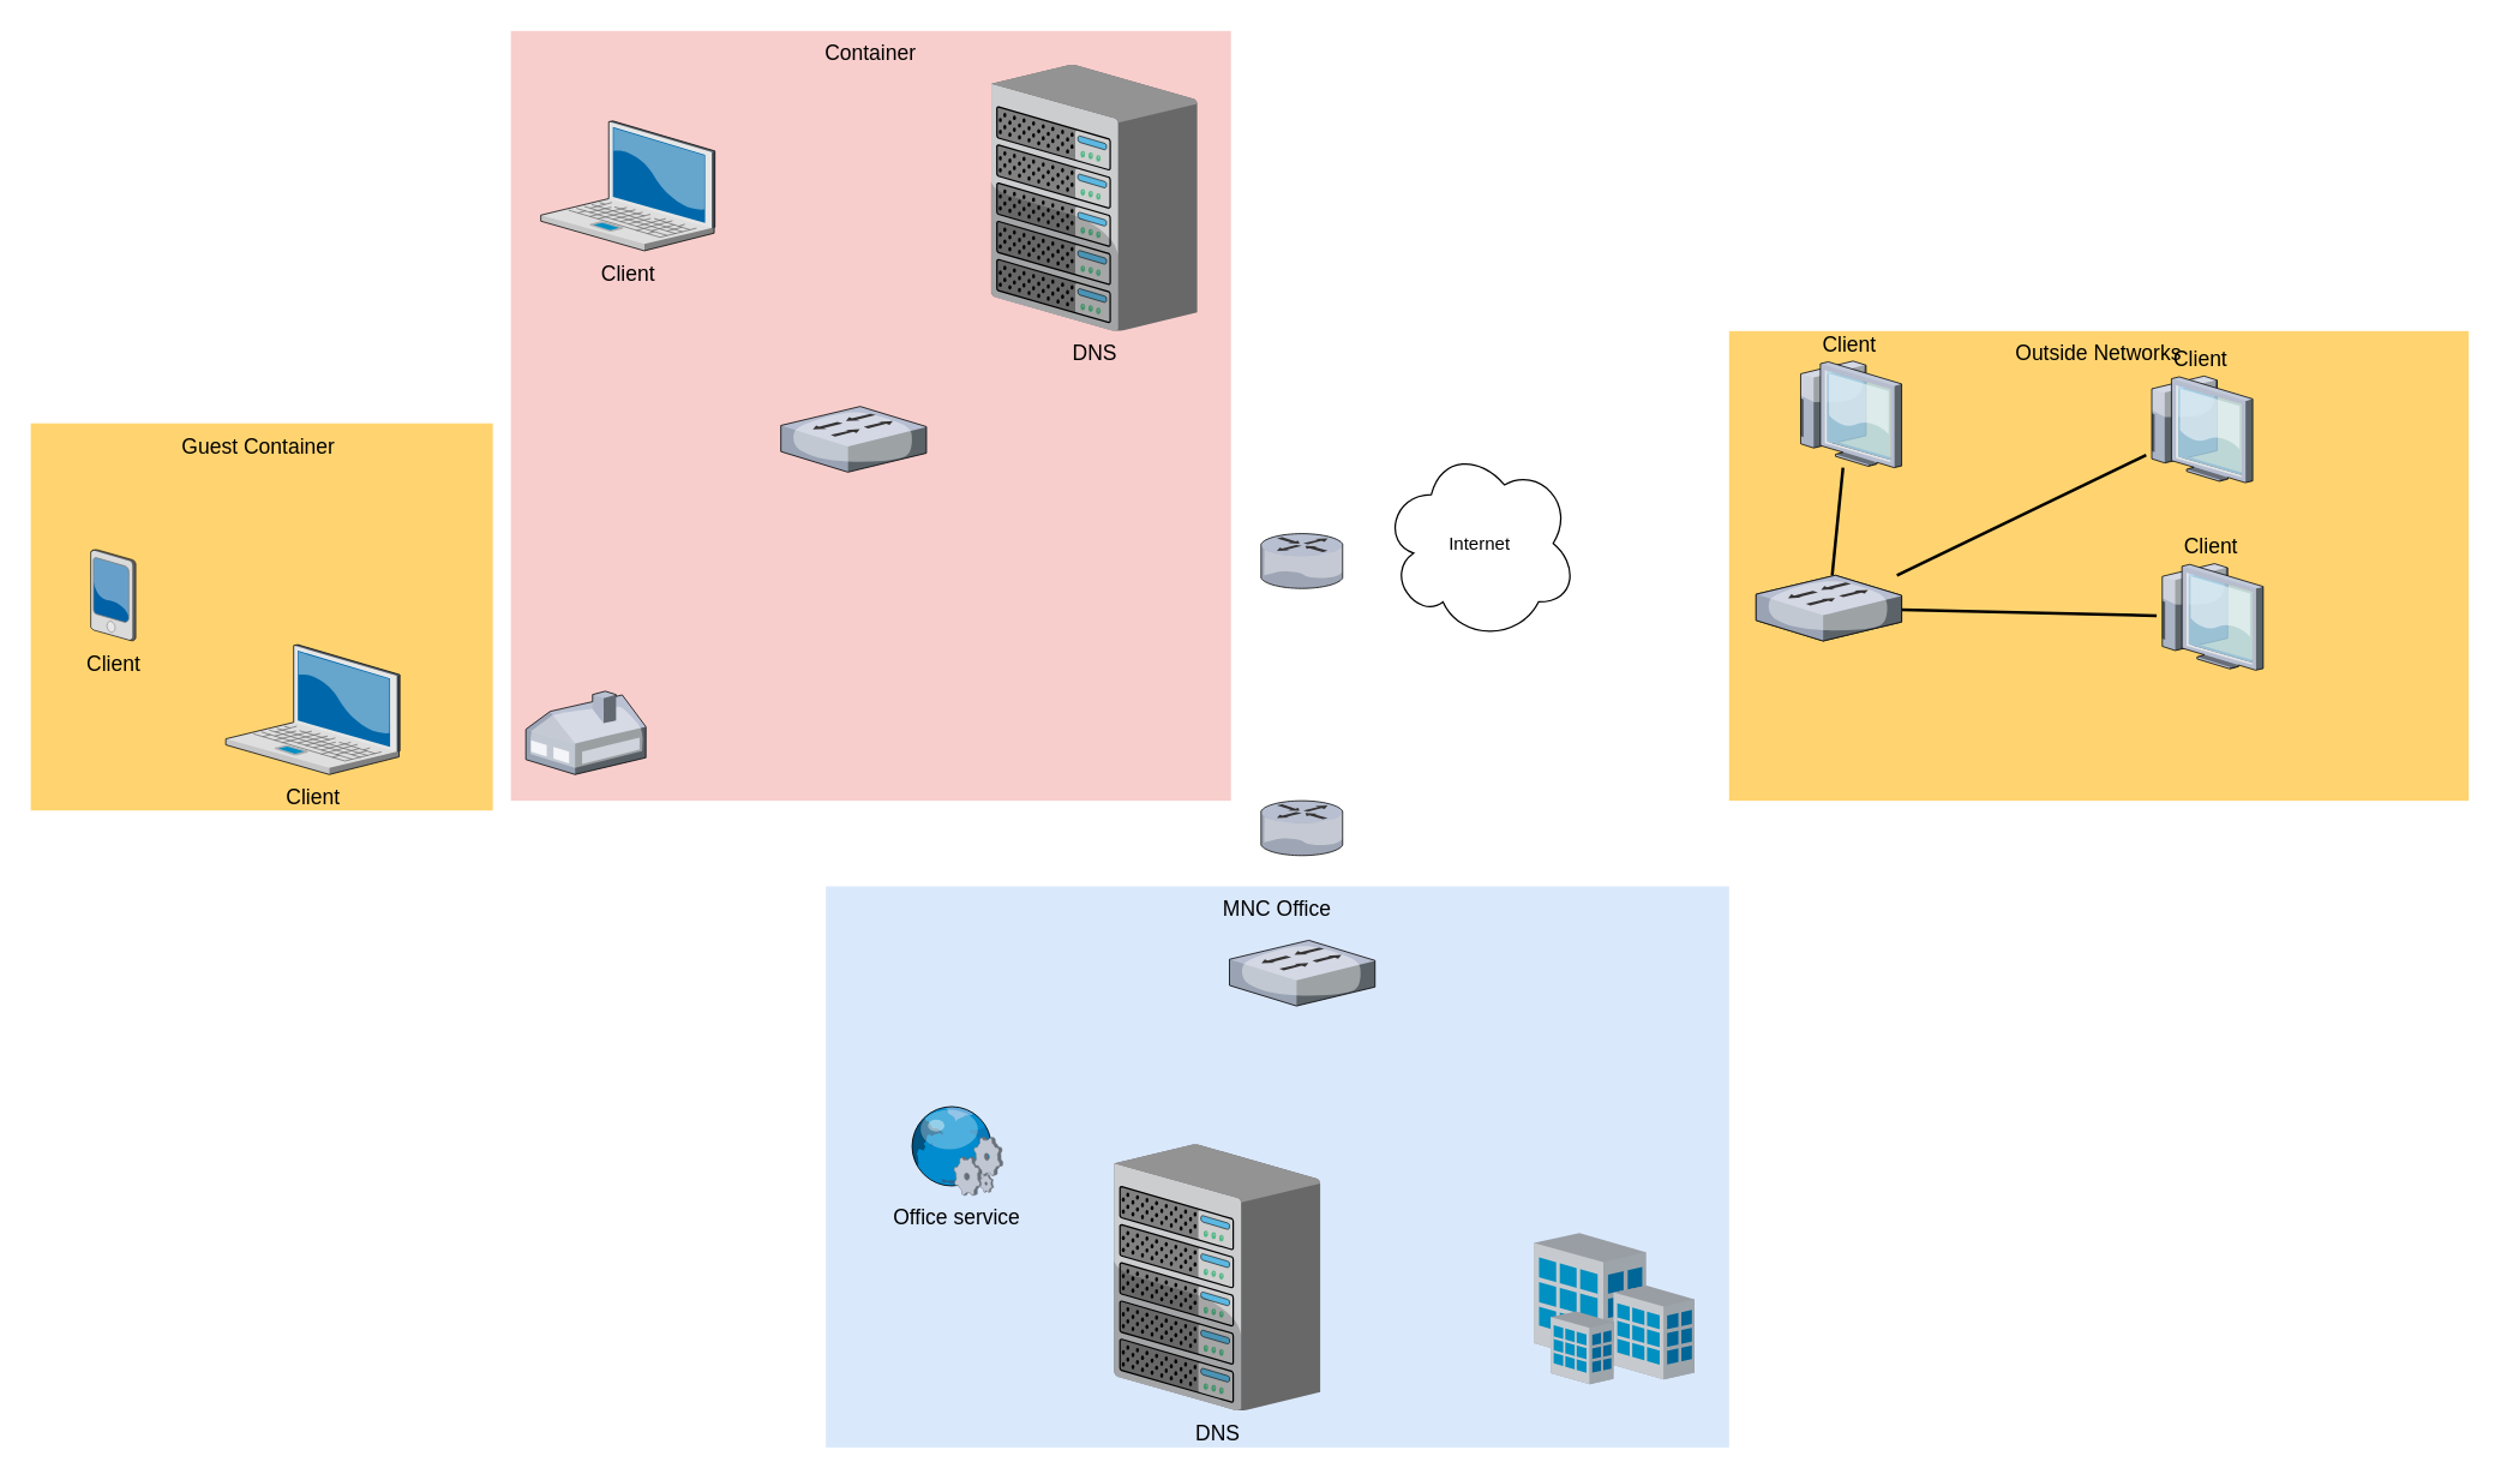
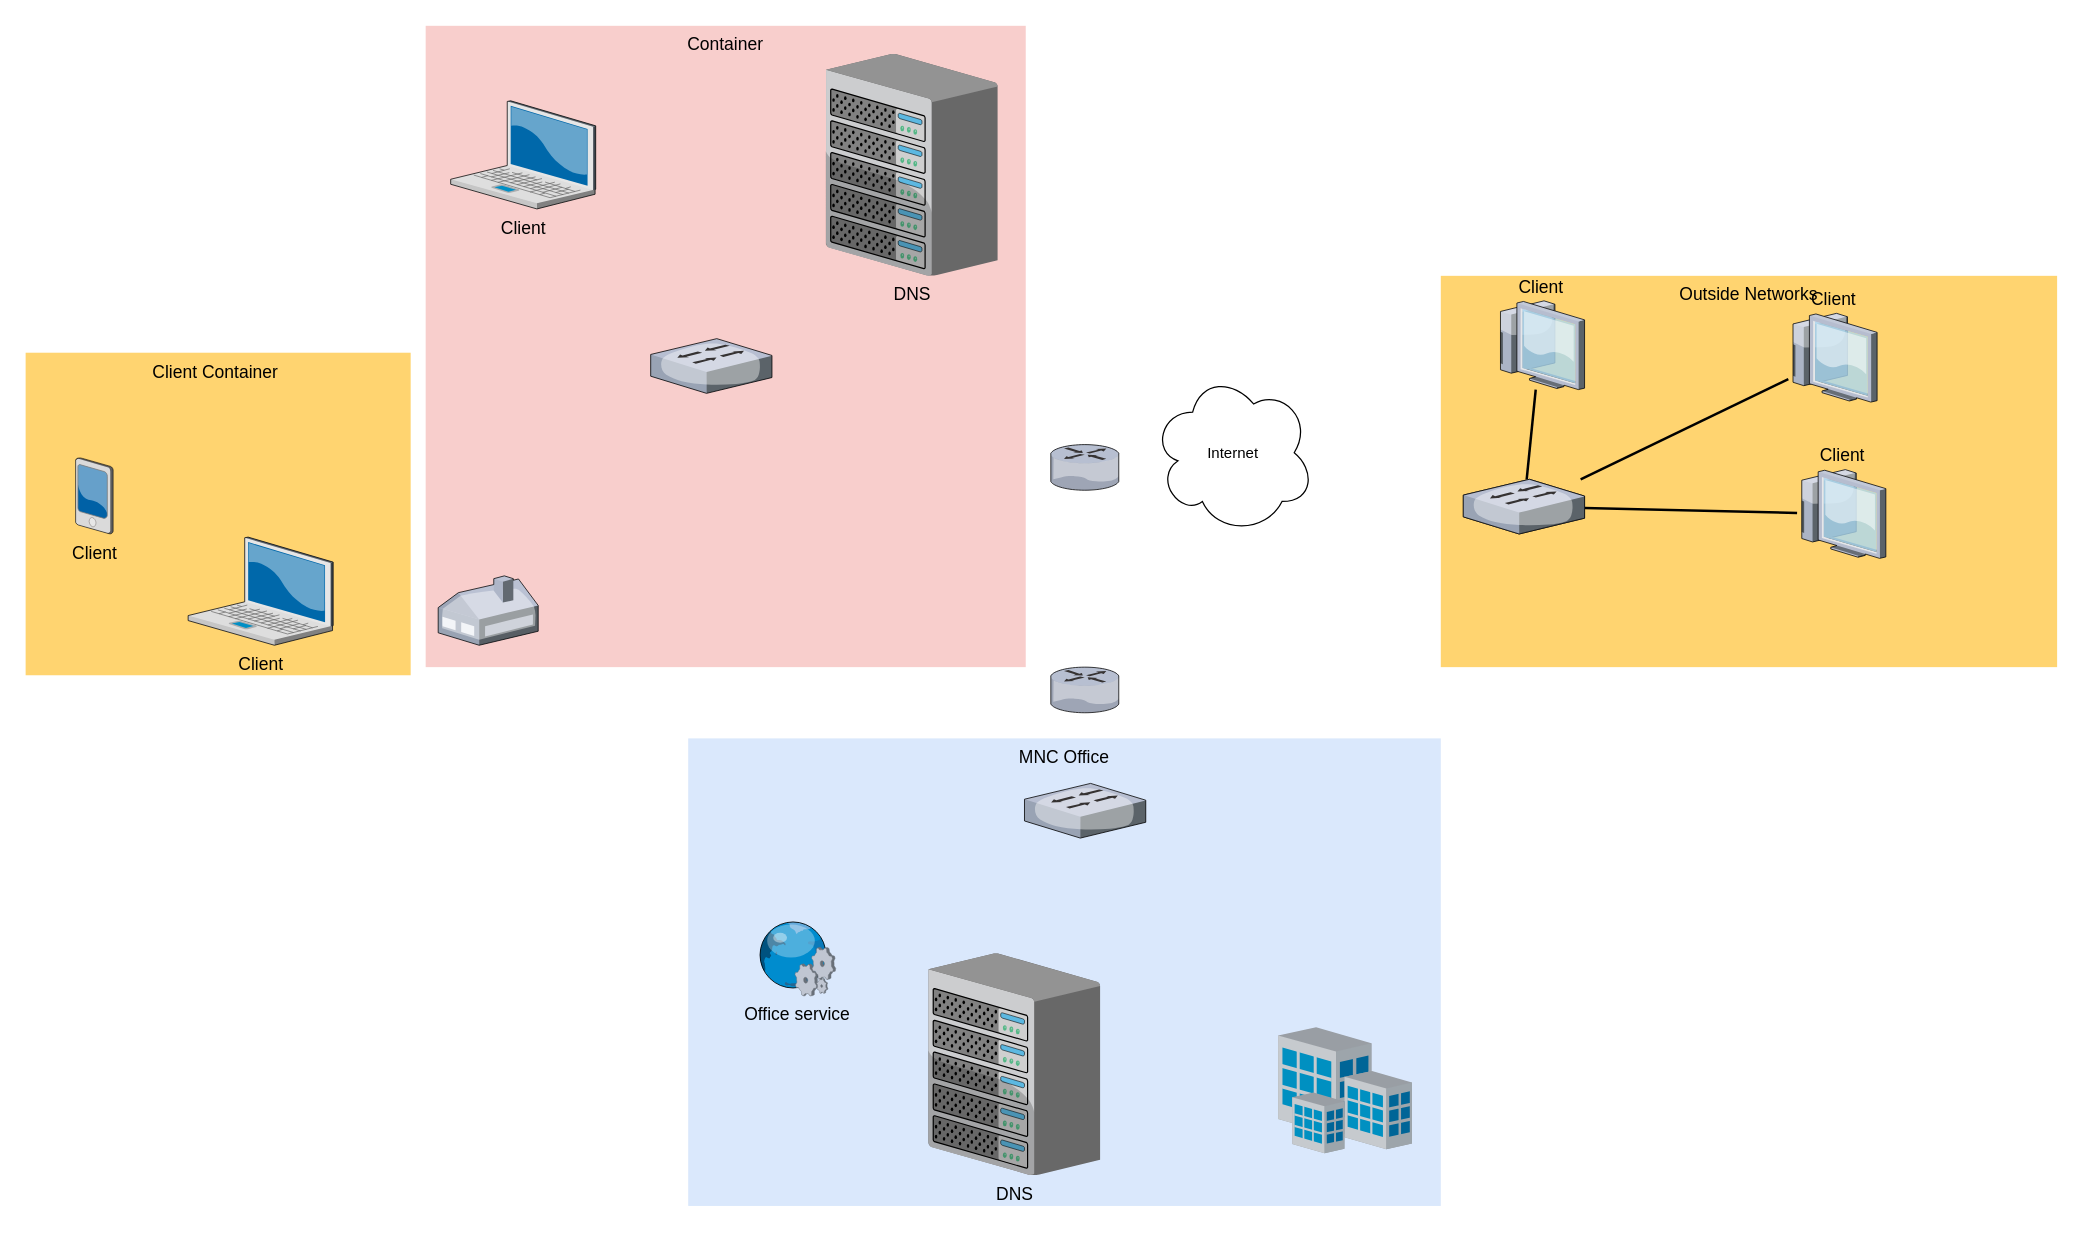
  <mxCell id="0" />
  <mxCell id="1" parent="0" />
  <mxCell id="2" value="" style="verticalLabelPosition=bottom;aspect=fixed;html=1;verticalAlign=top;strokeColor=none;shape=mxgraph.citrix.router;fillColor=#66B2FF;gradientColor=#0066CC;fontSize=14;" vertex="1" parent="1"><mxGeometry x="840" y="355" width="55" height="36.5" as="geometry" /></mxCell>
  <mxCell id="3" value="MNC Office" style="whiteSpace=wrap;html=1;fillColor=#dae8fc;fontSize=14;strokeColor=none;verticalAlign=top;" vertex="1" parent="1"><mxGeometry x="550" y="590" width="602" height="374" as="geometry" /></mxCell>
  <mxCell id="4" value="DNS" style="verticalLabelPosition=bottom;aspect=fixed;html=1;verticalAlign=top;strokeColor=none;shape=mxgraph.citrix.chassis;fillColor=#66B2FF;gradientColor=#0066CC;fontSize=14;" vertex="1" parent="1"><mxGeometry x="742" y="762" width="137.5" height="177.5" as="geometry" /></mxCell>
  <mxCell id="5" value="Office service" style="verticalLabelPosition=bottom;aspect=fixed;html=1;verticalAlign=top;strokeColor=none;shape=mxgraph.citrix.web_service;fillColor=#66B2FF;gradientColor=#0066CC;fontSize=14;" vertex="1" parent="1"><mxGeometry x="605" y="736" width="63" height="60" as="geometry" /></mxCell>
  <mxCell id="6" value="" style="verticalLabelPosition=bottom;aspect=fixed;html=1;verticalAlign=top;strokeColor=none;shape=mxgraph.citrix.site;fillColor=#66B2FF;gradientColor=#0066CC;fontSize=14;" vertex="1" parent="1"><mxGeometry x="1022" y="821" width="107" height="101" as="geometry" /></mxCell>
  <mxCell id="7" value="Outside Networks" style="whiteSpace=wrap;html=1;fillColor=#ffd470;fontSize=14;strokeColor=none;verticalAlign=top;" vertex="1" parent="1"><mxGeometry x="1152" y="220" width="493" height="313" as="geometry" /></mxCell>
  <mxCell id="8" style="edgeStyle=none;rounded=0;html=1;startSize=10;endSize=10;jettySize=auto;orthogonalLoop=1;fontSize=14;endArrow=none;endFill=0;strokeWidth=2;" edge="1" parent="1" source="11" target="14"><mxGeometry relative="1" as="geometry" /></mxCell>
  <mxCell id="9" style="edgeStyle=none;rounded=0;html=1;startSize=10;endSize=10;jettySize=auto;orthogonalLoop=1;fontSize=14;endArrow=none;endFill=0;strokeWidth=2;" edge="1" parent="1" source="11" target="13"><mxGeometry relative="1" as="geometry" /></mxCell>
  <mxCell id="10" style="edgeStyle=none;rounded=0;html=1;startSize=10;endSize=10;jettySize=auto;orthogonalLoop=1;fontSize=14;endArrow=none;endFill=0;strokeWidth=2;" edge="1" parent="1" source="11" target="12"><mxGeometry relative="1" as="geometry" /></mxCell>
  <mxCell id="11" value="" style="verticalLabelPosition=bottom;aspect=fixed;html=1;verticalAlign=top;strokeColor=none;shape=mxgraph.citrix.switch;fillColor=#66B2FF;gradientColor=#0066CC;fontSize=14;" vertex="1" parent="1"><mxGeometry x="1170" y="382.74" width="97" height="43.76" as="geometry" /></mxCell>
  <mxCell id="12" value="Client" style="verticalLabelPosition=top;aspect=fixed;html=1;verticalAlign=bottom;strokeColor=none;shape=mxgraph.citrix.thin_client;fillColor=#66B2FF;gradientColor=#0066CC;fontSize=14;labelPosition=center;align=center;" vertex="1" parent="1"><mxGeometry x="1437" y="375" width="71" height="71" as="geometry" /></mxCell>
  <mxCell id="13" value="Client" style="verticalLabelPosition=top;aspect=fixed;html=1;verticalAlign=bottom;strokeColor=none;shape=mxgraph.citrix.thin_client;fillColor=#66B2FF;gradientColor=#0066CC;fontSize=14;labelPosition=center;align=center;" vertex="1" parent="1"><mxGeometry x="1430" y="250" width="71" height="71" as="geometry" /></mxCell>
  <mxCell id="14" value="Client" style="verticalLabelPosition=top;aspect=fixed;html=1;verticalAlign=bottom;strokeColor=none;shape=mxgraph.citrix.thin_client;fillColor=#66B2FF;gradientColor=#0066CC;fontSize=14;labelPosition=center;align=center;" vertex="1" parent="1"><mxGeometry x="1196" y="240" width="71" height="71" as="geometry" /></mxCell>
  <mxCell id="15" value="Container" style="whiteSpace=wrap;html=1;fillColor=#f8cecc;fontSize=14;strokeColor=none;verticalAlign=top;" vertex="1" parent="1"><mxGeometry x="340" y="20" width="480" height="513" as="geometry" /></mxCell>
  <mxCell id="16" value="Client" style="verticalLabelPosition=bottom;aspect=fixed;html=1;verticalAlign=top;strokeColor=none;shape=mxgraph.citrix.laptop_2;fillColor=#66B2FF;gradientColor=#0066CC;fontSize=14;" vertex="1" parent="1"><mxGeometry x="360" y="80" width="116" height="86.5" as="geometry" /></mxCell>
  <mxCell id="17" value="" style="verticalLabelPosition=bottom;aspect=fixed;html=1;verticalAlign=top;strokeColor=none;shape=mxgraph.citrix.home_office;fillColor=#66B2FF;gradientColor=#0066CC;fontSize=14;" vertex="1" parent="1"><mxGeometry x="350" y="460" width="80" height="55.5" as="geometry" /></mxCell>
  <mxCell id="18" value="" style="verticalLabelPosition=bottom;aspect=fixed;html=1;verticalAlign=top;strokeColor=none;shape=mxgraph.citrix.switch;fillColor=#66B2FF;gradientColor=#0066CC;fontSize=14;" vertex="1" parent="1"><mxGeometry x="1170" y="382.74" width="97" height="43.76" as="geometry" /></mxCell>
  <mxCell id="19" value="" style="verticalLabelPosition=bottom;aspect=fixed;html=1;verticalAlign=top;strokeColor=none;shape=mxgraph.citrix.switch;fillColor=#66B2FF;gradientColor=#0066CC;fontSize=14;" vertex="1" parent="1"><mxGeometry x="520" y="270.24" width="97" height="43.76" as="geometry" /></mxCell>
  <mxCell id="20" value="" style="verticalLabelPosition=bottom;aspect=fixed;html=1;verticalAlign=top;strokeColor=none;shape=mxgraph.citrix.router;fillColor=#66B2FF;gradientColor=#0066CC;fontSize=14;" vertex="1" parent="1"><mxGeometry x="840" y="533" width="55" height="36.5" as="geometry" /></mxCell>
  <mxCell id="21" value="Internet" style="ellipse;shape=cloud;whiteSpace=wrap;html=1;align=center;" vertex="1" parent="1"><mxGeometry x="921" y="296.5" width="130" height="130" as="geometry" /></mxCell>
  <mxCell id="22" value="" style="verticalLabelPosition=bottom;aspect=fixed;html=1;verticalAlign=top;strokeColor=none;shape=mxgraph.citrix.switch;fillColor=#66B2FF;gradientColor=#0066CC;fontSize=14;" vertex="1" parent="1"><mxGeometry x="819" y="626" width="97" height="43.76" as="geometry" /></mxCell>
  <mxCell id="23" value="DNS" style="verticalLabelPosition=bottom;aspect=fixed;html=1;verticalAlign=top;strokeColor=none;shape=mxgraph.citrix.chassis;fillColor=#66B2FF;gradientColor=#0066CC;fontSize=14;" vertex="1" parent="1"><mxGeometry x="660" y="42.5" width="137.5" height="177.5" as="geometry" /></mxCell>
- <mxCell id="24" value="Guest Container&amp;nbsp;" style="whiteSpace=wrap;html=1;fillColor=#FFD470;gradientColor=none;fontSize=14;strokeColor=none;verticalAlign=top;" vertex="1" parent="1"><mxGeometry x="20" y="281.5" width="308" height="258" as="geometry" /></mxCell>
+ <mxCell id="24" value="Client Container&amp;nbsp;" style="whiteSpace=wrap;html=1;fillColor=#FFD470;gradientColor=none;fontSize=14;strokeColor=none;verticalAlign=top;" vertex="1" parent="1"><mxGeometry x="20" y="281.5" width="308" height="258" as="geometry" /></mxCell>
  <mxCell id="25" value="Client" style="verticalLabelPosition=bottom;aspect=fixed;html=1;verticalAlign=top;strokeColor=none;shape=mxgraph.citrix.pda;fillColor=#66B2FF;gradientColor=#0066CC;fontSize=14;" vertex="1" parent="1"><mxGeometry x="60" y="365.5" width="30" height="61" as="geometry" /></mxCell>
  <mxCell id="26" value="Client" style="verticalLabelPosition=bottom;aspect=fixed;html=1;verticalAlign=top;strokeColor=none;shape=mxgraph.citrix.laptop_2;fillColor=#66B2FF;gradientColor=#0066CC;fontSize=14;" vertex="1" parent="1"><mxGeometry x="150" y="429" width="116" height="86.5" as="geometry" /></mxCell>
